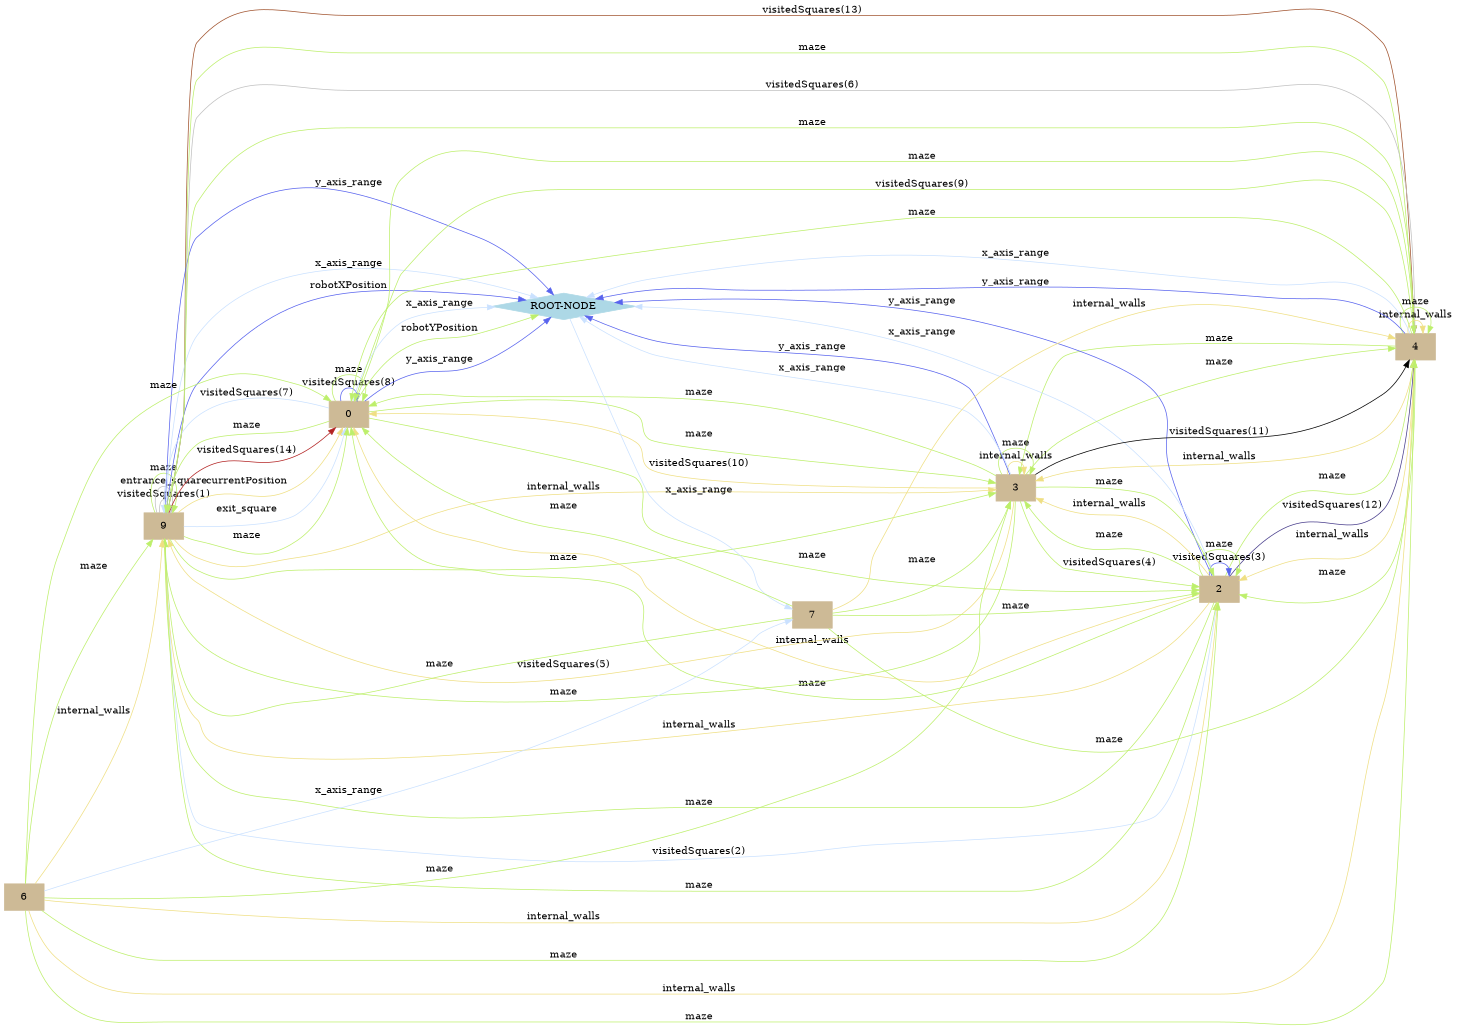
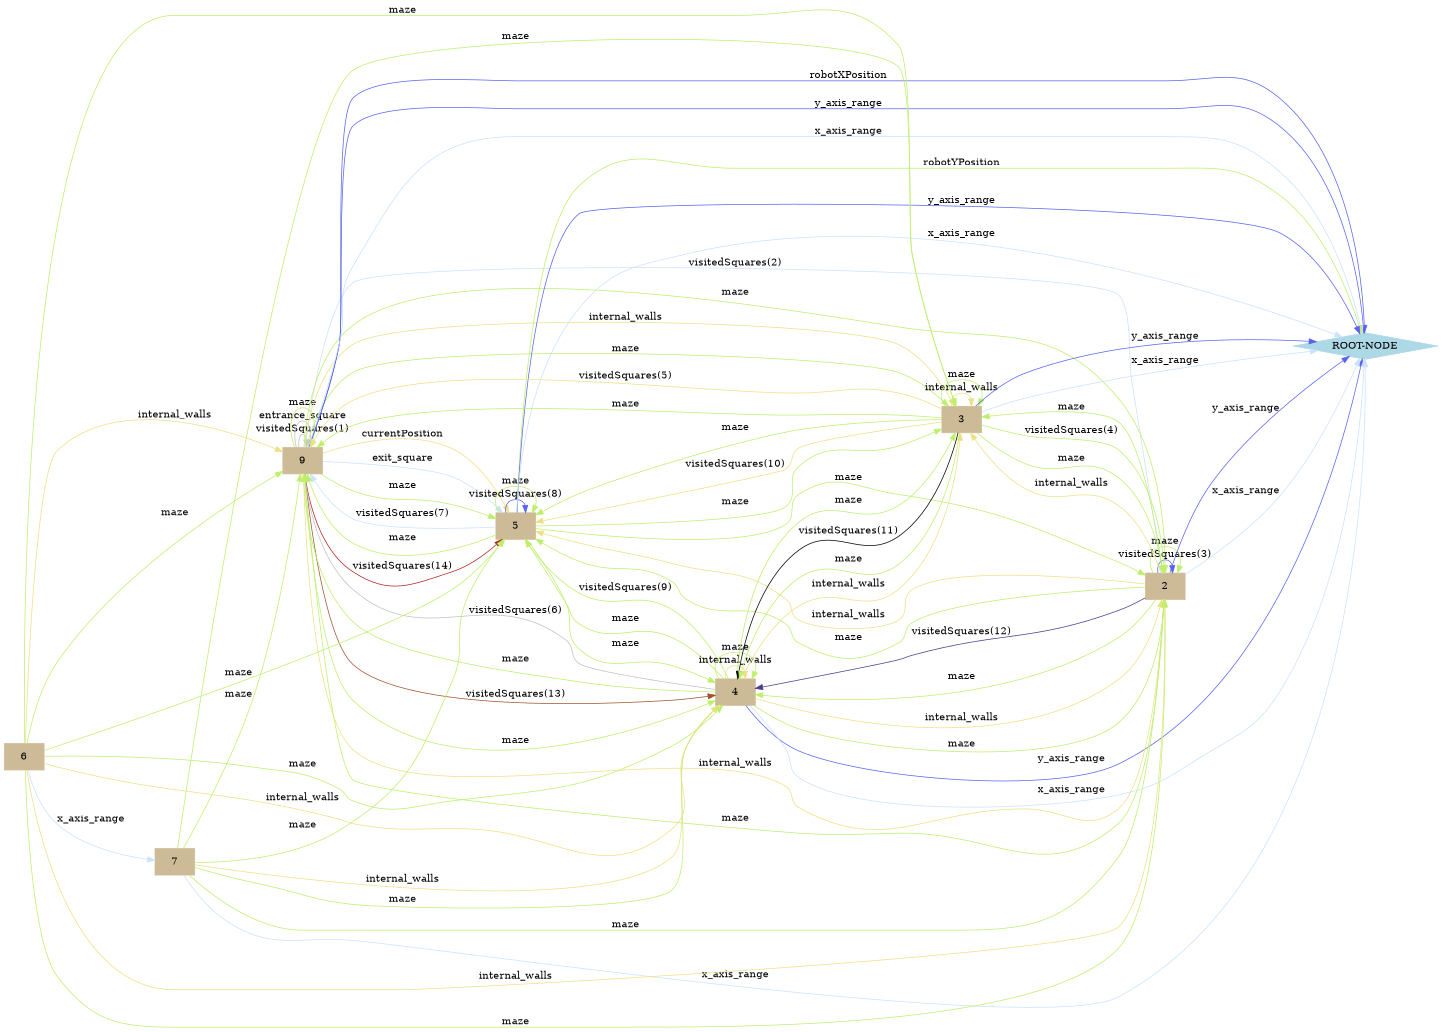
  digraph {
    fontcolor=black
    fontname="Times-Roman"
    fontsize=12
    rankdir=LR
    node [color=wheat3 fontcolor=black fontname="Times-Roman" fontsize=14 shape=box style="filled, solid"]
    edge [color="#bdef6b" fontcolor=black fontname="Times-Roman" fontsize=14 style=solid]
    n1 [label=9]
-   5 [label=0]
+   5
    4
    2
    3
    "ROOT-NODE" [color=lightblue shape=diamond]
    7
    6
    subgraph cluster_1 {
      color=lightgrey
      label=REPORT
      style=filled
    }
    n1 -> n1 [color=gray label="visitedSquares(1)"]
    n1 -> n1 [color=gray label=entrance_square]
    n1 -> n1 [label=maze]
    n1 -> 5 [color=firebrick label="visitedSquares(14)"]
    n1 -> 5 [color="#efdf84" label=currentPosition]
    n1 -> 5 [color=LightSteelBlue1 label=exit_square]
    n1 -> 5 [label=maze]
    n1 -> 4 [color=sienna label="visitedSquares(13)"]
    n1 -> 4 [label=maze]
    n1 -> 2 [color=LightSteelBlue1 label="visitedSquares(2)"]
    n1 -> 2 [label=maze]
    n1 -> 3 [color="#efdf84" label=internal_walls]
    n1 -> 3 [label=maze]
    n1 -> "ROOT-NODE" [color="#5863ee" label=robotXPosition]
    n1 -> "ROOT-NODE" [color="#5863ee" label=y_axis_range]
    n1 -> "ROOT-NODE" [color=LightSteelBlue1 label=x_axis_range]
    5 -> n1 [color=LightSteelBlue1 label="visitedSquares(7)"]
    5 -> n1 [label=maze]
    5 -> 5 [color="#5863ee" label="visitedSquares(8)"]
    5 -> 5 [label=maze]
    5 -> 4 [label=maze]
    5 -> 2 [label=maze]
    5 -> 3 [label=maze]
    5 -> "ROOT-NODE" [label=robotYPosition]
    5 -> "ROOT-NODE" [color="#5863ee" label=y_axis_range]
    5 -> "ROOT-NODE" [color=LightSteelBlue1 label=x_axis_range]
    4 -> n1 [color=gray label="visitedSquares(6)"]
    4 -> n1 [label=maze]
    4 -> 5 [label="visitedSquares(9)"]
    4 -> 5 [label=maze]
    4 -> 4 [color="#efdf84" label=internal_walls]
    4 -> 4 [label=maze]
    4 -> 2 [color="#efdf84" label=internal_walls]
    4 -> 2 [label=maze]
    4 -> 3 [color="#efdf84" label=internal_walls]
    4 -> 3 [label=maze]
    4 -> "ROOT-NODE" [color="#5863ee" label=y_axis_range]
    4 -> "ROOT-NODE" [color=LightSteelBlue1 label=x_axis_range]
    2 -> n1 [color="#efdf84" label=internal_walls]
    2 -> n1 [label=maze]
    2 -> 5 [color="#efdf84" label=internal_walls]
    2 -> 5 [label=maze]
    2 -> 4 [color=SlateBlue4 label="visitedSquares(12)"]
    2 -> 4 [label=maze]
    2 -> 2 [color="#5863ee" label="visitedSquares(3)"]
    2 -> 2 [label=maze]
    2 -> 3 [color="#efdf84" label=internal_walls]
    2 -> 3 [label=maze]
    2 -> "ROOT-NODE" [color="#5863ee" label=y_axis_range]
    2 -> "ROOT-NODE" [color=LightSteelBlue1 label=x_axis_range]
    3 -> n1 [color="#efdf84" label="visitedSquares(5)"]
    3 -> n1 [label=maze]
    3 -> 5 [color="#efdf84" label="visitedSquares(10)"]
    3 -> 5 [label=maze]
    3 -> 4 [color=black label="visitedSquares(11)"]
    3 -> 4 [label=maze]
    3 -> 2 [label="visitedSquares(4)"]
    3 -> 2 [label=maze]
    3 -> 3 [color="#efdf84" label=internal_walls]
    3 -> 3 [label=maze]
    3 -> "ROOT-NODE" [color="#5863ee" label=y_axis_range]
    3 -> "ROOT-NODE" [color=LightSteelBlue1 label=x_axis_range]
    7 -> n1 [label=maze]
    7 -> 5 [label=maze]
    7 -> 4 [color="#efdf84" label=internal_walls]
    7 -> 4 [label=maze]
    7 -> 2 [label=maze]
    7 -> 3 [label=maze]
-   "ROOT-NODE" -> 7 [color=LightSteelBlue1 label=x_axis_range]
+   7 -> "ROOT-NODE" [color=LightSteelBlue1 label=x_axis_range]
    6 -> n1 [color="#efdf84" label=internal_walls]
    6 -> n1 [label=maze]
    6 -> 5 [label=maze]
    6 -> 4 [color="#efdf84" label=internal_walls]
    6 -> 4 [label=maze]
    6 -> 2 [color="#efdf84" label=internal_walls]
    6 -> 2 [label=maze]
    6 -> 3 [label=maze]
    6 -> 7 [color=LightSteelBlue1 label=x_axis_range]
  }
